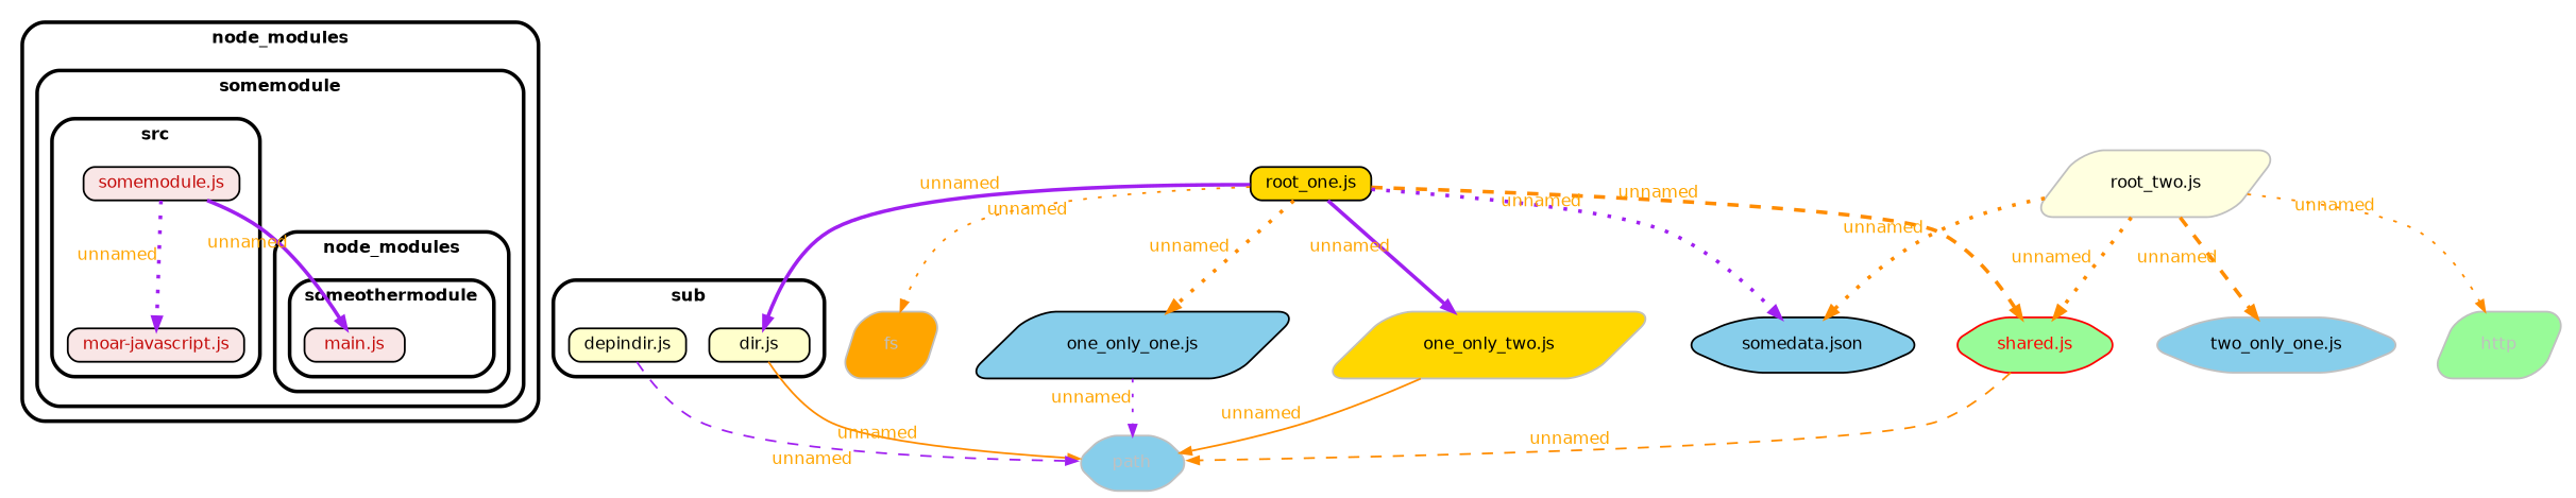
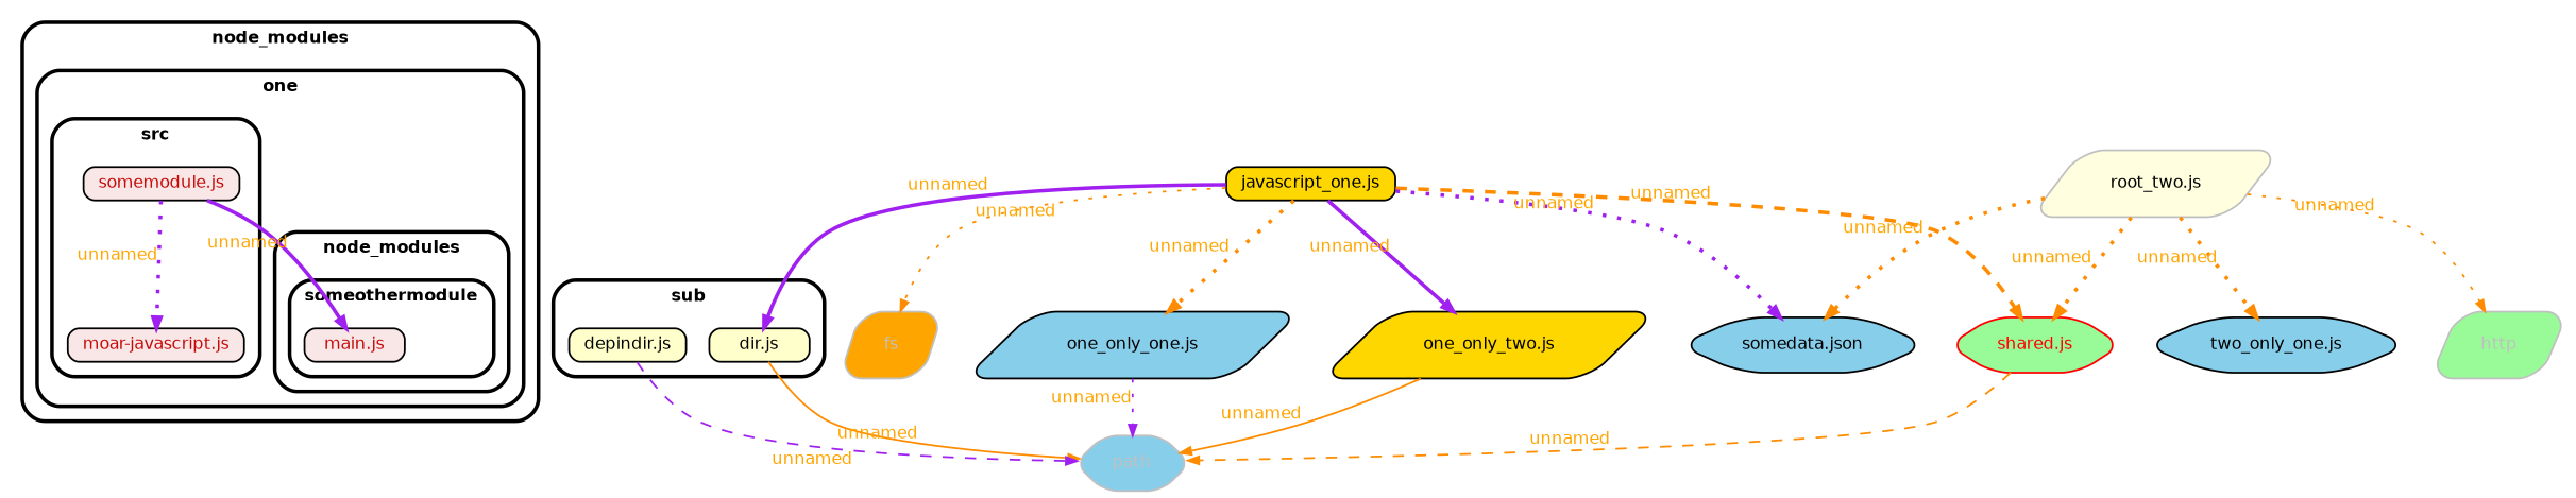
  strict digraph {
    compound=true
    fillcolor="#ffffff"
    fontname="Helvetica-bold"
    fontsize=9
    nodesep=0.16
    rankdir=TB
    ranksep=0.18
    splines=true
    style="rounded,bold,filled"
    node [color=black fillcolor=skyblue fontcolor=black fontname=Helvetica fontsize=9 shape=box style="rounded, filled,filled"]
    edge [arrowhead=normal arrowsize=0.6 color=darkorange fontcolor=orange fontname=Helvetica fontsize=9 penwidth=2.0 style=dotted xlabel=unnamed]
    n1 [fillcolor="#c40b0a1a" fontcolor="#c40b0a" height=0.2 label=<moar-javascript.js> style="rounded, filled"]
    n2 [fillcolor="#c40b0a1a" fontcolor="#c40b0a" height=0.2 label=<somemodule.js> style="rounded, filled"]
    n3 [fillcolor="#c40b0a1a" fontcolor="#c40b0a" height=0.2 label=<main.js> style="rounded, filled"]
    n4 [fillcolor="#ffffcc" height=0.2 label=<dir.js> style="rounded, filled"]
    n5 [fillcolor="#ffffcc" height=0.2 label=<depindir.js> style="rounded, filled"]
    n6 [color=grey fontcolor=grey height=0.2 label=path shape=hexagon]
    n7 [color=grey fillcolor=orange fontcolor=grey height=0.2 label=fs shape=parallelogram]
    n8 [color=grey fillcolor=palegreen fontcolor=grey height=0.2 label=http shape=parallelogram]
    n9 [height=0.2 label="one_only_one.js" shape=parallelogram]
-   n10 [color=grey fillcolor=gold height=0.2 label="one_only_two.js" shape=parallelogram]
-   n11 [fillcolor=gold height=0.2 label="root_one.js"]
+   n10 [fillcolor=gold height=0.2 label="one_only_two.js" shape=parallelogram]
+   n11 [fillcolor=gold height=0.2 label="javascript_one.js"]
    n12 [color=red fillcolor=palegreen fontcolor=red height=0.2 label="shared.js" shape=hexagon]
    n13 [height=0.2 label="somedata.json" shape=hexagon]
    n14 [color=grey fillcolor=lightyellow height=0.2 label="root_two.js" shape=parallelogram]
-   n15 [color=grey height=0.2 label="two_only_one.js" shape=hexagon]
+   n15 [height=0.2 label="two_only_one.js" shape=hexagon]
    subgraph cluster_1 {
      label=node_modules
      subgraph cluster_2 {
-       label=somemodule
+       label=one
        subgraph cluster_3 {
          label=src
          n1
          n2
        }
        subgraph cluster_4 {
          label=node_modules
          subgraph cluster_5 {
            label=someothermodule
            n3
          }
        }
      }
    }
    subgraph cluster_6 {
      label=sub
      n4
      n5
    }
    n2 -> n1 [color=purple]
    n2 -> n3 [color=purple style=solid]
    n4 -> n6 [penwidth=1.0 style=solid]
    n5 -> n6 [color=purple penwidth=1.0 style=dashed]
    n9 -> n6 [color=purple penwidth=1.0]
    n10 -> n6 [penwidth=1.0 style=solid]
    n11 -> n4 [color=purple style=solid]
    n11 -> n7 [penwidth=1.0]
    n11 -> n9
    n11 -> n10 [color=purple style=solid]
    n11 -> n12 [style=dashed]
    n11 -> n13 [color=purple]
    n12 -> n6 [penwidth=1.0 style=dashed]
    n14 -> n8 [penwidth=1.0]
    n14 -> n12
    n14 -> n13
-   n14 -> n15 [style=dashed]
+   n14 -> n15
  }
